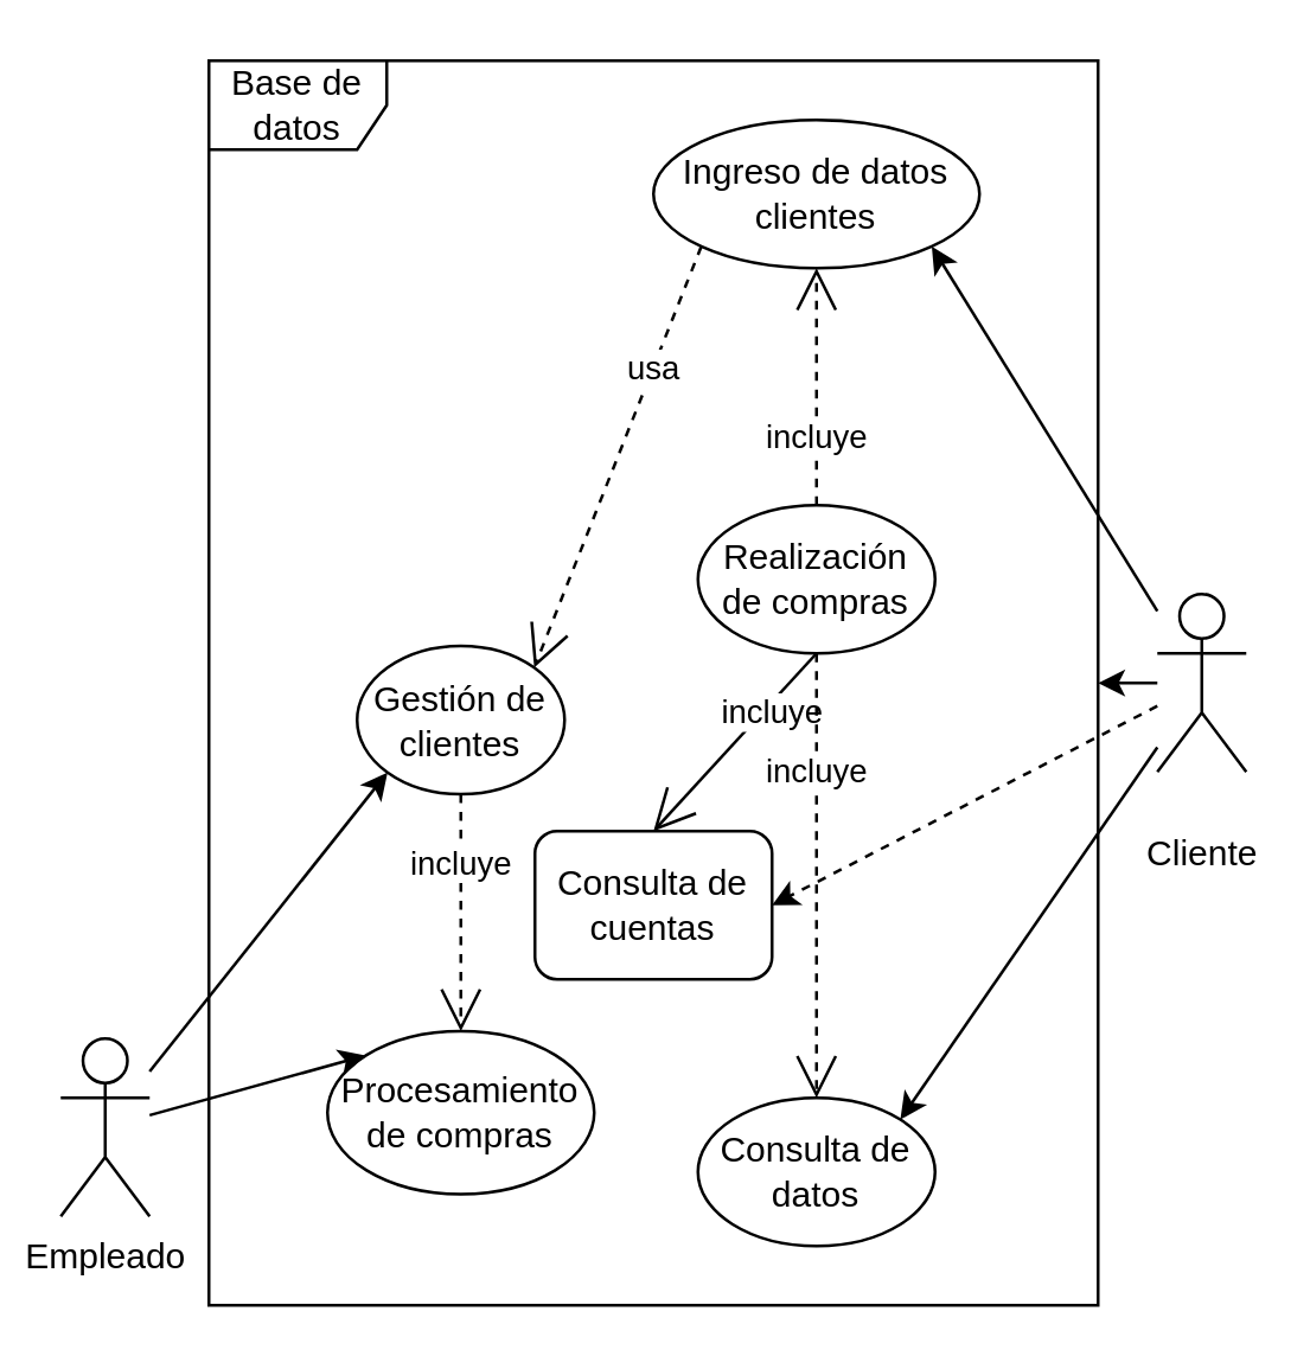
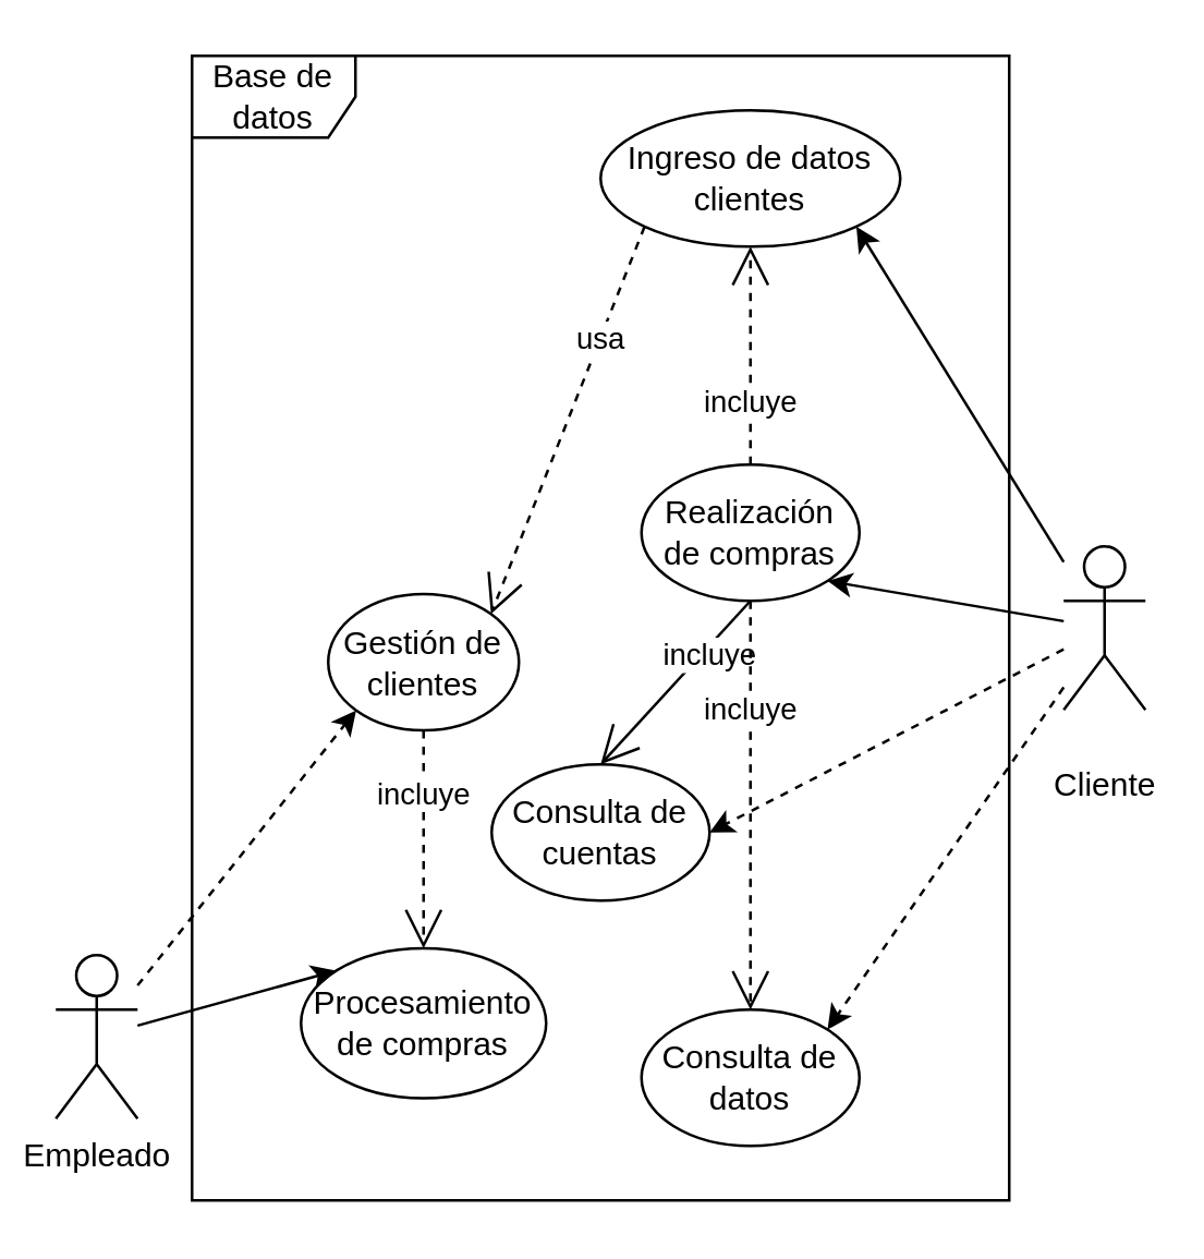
  <mxCell id="0" />
  <mxCell id="1" parent="0" />
  <mxCell id="2" value="&lt;br&gt;Cliente" style="shape=umlActor;verticalLabelPosition=bottom;verticalAlign=top;html=1;" parent="1" vertex="1"><mxGeometry x="390" y="200" width="30" height="60" as="geometry" /></mxCell>
  <mxCell id="3" value="Base de datos" style="shape=umlFrame;whiteSpace=wrap;html=1;pointerEvents=0;" parent="1" vertex="1"><mxGeometry x="70" y="20" width="300" height="420" as="geometry" /></mxCell>
  <mxCell id="4" value="Empleado" style="shape=umlActor;verticalLabelPosition=bottom;verticalAlign=top;html=1;" parent="1" vertex="1"><mxGeometry x="20" y="350" width="30" height="60" as="geometry" /></mxCell>
  <mxCell id="5" value="Gestión de clientes" style="ellipse;whiteSpace=wrap;html=1;" parent="1" vertex="1"><mxGeometry x="120" y="217.5" width="70" height="50" as="geometry" /></mxCell>
  <mxCell id="6" value="Procesamiento de compras" style="ellipse;whiteSpace=wrap;html=1;" parent="1" vertex="1"><mxGeometry x="110" y="347.5" width="90" height="55" as="geometry" /></mxCell>
  <mxCell id="7" value="Realización de compras" style="ellipse;whiteSpace=wrap;html=1;" parent="1" vertex="1"><mxGeometry x="235" y="170" width="80" height="50" as="geometry" /></mxCell>
  <mxCell id="8" value="Consulta de datos" style="ellipse;whiteSpace=wrap;html=1;" parent="1" vertex="1"><mxGeometry x="235" y="370" width="80" height="50" as="geometry" /></mxCell>
- <mxCell id="9" value="Consulta de cuentas" style="whiteSpace=wrap;html=1;rounded=1;" parent="1" vertex="1"><mxGeometry x="180" y="280" width="80" height="50" as="geometry" /></mxCell>
+ <mxCell id="9" value="Consulta de cuentas" style="ellipse;whiteSpace=wrap;html=1;" parent="1" vertex="1"><mxGeometry x="180" y="280" width="80" height="50" as="geometry" /></mxCell>
  <mxCell id="10" value="incluye" style="endArrow=open;endSize=12;dashed=0;html=1;rounded=0;exitX=0.5;exitY=1;exitDx=0;exitDy=0;entryX=0.5;entryY=0;entryDx=0;entryDy=0;" parent="1" source="7" target="9" edge="1"><mxGeometry x="-0.389" y="2" width="160" relative="1" as="geometry"><mxPoint x="135" y="330" as="sourcePoint" /><mxPoint x="295" y="330" as="targetPoint" /><mxPoint as="offset" /></mxGeometry></mxCell>
- <mxCell id="11" value="" style="endArrow=classic;html=1;rounded=0;entryX=0;entryY=1;entryDx=0;entryDy=0;" parent="1" source="4" target="5" edge="1"><mxGeometry width="50" height="50" relative="1" as="geometry"><mxPoint x="200" y="395" as="sourcePoint" /><mxPoint x="250" y="345" as="targetPoint" /></mxGeometry></mxCell>
- <mxCell id="12" value="" style="endArrow=classic;html=1;rounded=0;entryX=1;entryY=0;entryDx=0;entryDy=0;" parent="1" source="2" target="8" edge="1"><mxGeometry width="50" height="50" relative="1" as="geometry"><mxPoint x="60" y="364" as="sourcePoint" /><mxPoint x="140" y="333" as="targetPoint" /></mxGeometry></mxCell>
+ <mxCell id="11" value="" style="endArrow=classic;html=1;rounded=0;entryX=0;entryY=1;entryDx=0;entryDy=0;dashed=1;" parent="1" source="4" target="5" edge="1"><mxGeometry width="50" height="50" relative="1" as="geometry"><mxPoint x="200" y="395" as="sourcePoint" /><mxPoint x="250" y="345" as="targetPoint" /></mxGeometry></mxCell>
+ <mxCell id="12" value="" style="endArrow=classic;html=1;rounded=0;entryX=1;entryY=0;entryDx=0;entryDy=0;dashed=1;" parent="1" source="2" target="8" edge="1"><mxGeometry width="50" height="50" relative="1" as="geometry"><mxPoint x="60" y="364" as="sourcePoint" /><mxPoint x="140" y="333" as="targetPoint" /></mxGeometry></mxCell>
  <mxCell id="13" value="" style="endArrow=classic;html=1;rounded=0;entryX=0;entryY=0;entryDx=0;entryDy=0;" parent="1" source="4" target="6" edge="1"><mxGeometry width="50" height="50" relative="1" as="geometry"><mxPoint x="70" y="379" as="sourcePoint" /><mxPoint x="150" y="348" as="targetPoint" /></mxGeometry></mxCell>
  <mxCell id="14" value="" style="endArrow=classic;html=1;rounded=0;entryX=1;entryY=0.5;entryDx=0;entryDy=0;dashed=1;" parent="1" source="2" target="9" edge="1"><mxGeometry width="50" height="50" relative="1" as="geometry"><mxPoint x="80" y="384" as="sourcePoint" /><mxPoint x="160" y="360" as="targetPoint" /></mxGeometry></mxCell>
- <mxCell id="15" value="" style="endArrow=classic;html=1;rounded=0;" parent="1" source="2" target="3" edge="1"><mxGeometry width="50" height="50" relative="1" as="geometry"><mxPoint x="90" y="394" as="sourcePoint" /><mxPoint x="170" y="363" as="targetPoint" /></mxGeometry></mxCell>
+ <mxCell id="15" value="" style="endArrow=classic;html=1;rounded=0;entryX=1;entryY=1;entryDx=0;entryDy=0;" parent="1" source="2" target="7" edge="1"><mxGeometry width="50" height="50" relative="1" as="geometry"><mxPoint x="90" y="394" as="sourcePoint" /><mxPoint x="170" y="363" as="targetPoint" /></mxGeometry></mxCell>
  <mxCell id="16" value="incluye" style="endArrow=open;endSize=12;dashed=1;html=1;rounded=0;exitX=0.5;exitY=1;exitDx=0;exitDy=0;entryX=0.5;entryY=0;entryDx=0;entryDy=0;" parent="1" source="5" target="6" edge="1"><mxGeometry x="-0.429" width="160" relative="1" as="geometry"><mxPoint x="300" y="267.5" as="sourcePoint" /><mxPoint x="300" y="337.5" as="targetPoint" /><mxPoint as="offset" /></mxGeometry></mxCell>
  <mxCell id="17" value="Ingreso de datos clientes" style="ellipse;whiteSpace=wrap;html=1;" vertex="1" parent="1"><mxGeometry x="220" y="40" width="110" height="50" as="geometry" /></mxCell>
  <mxCell id="18" value="" style="endArrow=classic;html=1;rounded=0;entryX=1;entryY=1;entryDx=0;entryDy=0;" edge="1" parent="1" source="2" target="17"><mxGeometry width="50" height="50" relative="1" as="geometry"><mxPoint x="400" y="329" as="sourcePoint" /><mxPoint x="328" y="303" as="targetPoint" /></mxGeometry></mxCell>
  <mxCell id="19" value="incluye" style="endArrow=open;endSize=12;dashed=1;html=1;rounded=0;exitX=0.5;exitY=0;exitDx=0;exitDy=0;entryX=0.5;entryY=1;entryDx=0;entryDy=0;" edge="1" parent="1" source="7" target="17"><mxGeometry x="-0.429" width="160" relative="1" as="geometry"><mxPoint x="495" y="230" as="sourcePoint" /><mxPoint x="495" y="300" as="targetPoint" /><mxPoint as="offset" /></mxGeometry></mxCell>
  <mxCell id="20" value="usa" style="endArrow=open;endSize=12;dashed=1;html=1;rounded=0;exitX=0;exitY=1;exitDx=0;exitDy=0;entryX=1;entryY=0;entryDx=0;entryDy=0;" edge="1" parent="1" source="17" target="5"><mxGeometry x="-0.429" width="160" relative="1" as="geometry"><mxPoint x="165" y="278" as="sourcePoint" /><mxPoint x="165" y="358" as="targetPoint" /><mxPoint as="offset" /></mxGeometry></mxCell>
  <mxCell id="21" value="incluye" style="endArrow=open;endSize=12;dashed=1;html=1;rounded=0;exitX=0.5;exitY=1;exitDx=0;exitDy=0;entryX=0.5;entryY=0;entryDx=0;entryDy=0;" edge="1" parent="1" source="7" target="8"><mxGeometry x="-0.467" width="160" relative="1" as="geometry"><mxPoint x="285" y="230" as="sourcePoint" /><mxPoint x="230" y="290" as="targetPoint" /><mxPoint as="offset" /></mxGeometry></mxCell>
